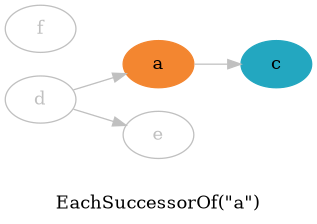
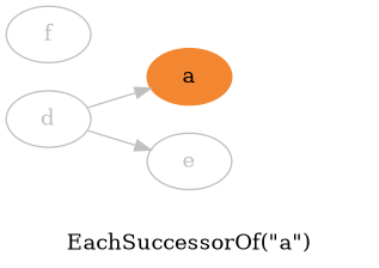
  digraph {
    label="EachSuccessorOf(\"a\")"
    rankdir=LR
    node [color=grey fontcolor=grey]
    edge [color=grey]
    a [color="#F38630" fontcolor=black style=filled]
-   c [color="#23A7C0" fontcolor=black style=filled]
    d
    e
    f
-   a -> c
    d -> a
    d -> e
  }
